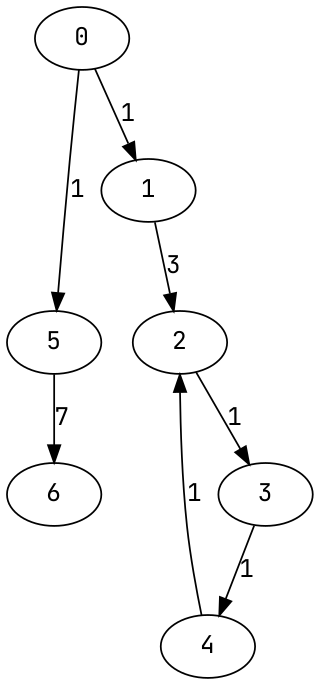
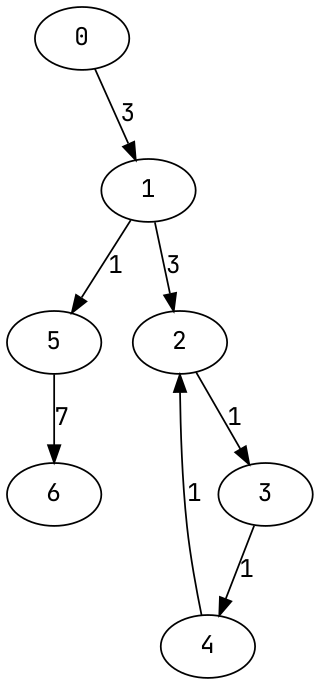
  digraph {
    fontname="JetBrains Mono"
    node [fontname="JetBrains Mono"]
    edge [fontname="JetBrains Mono"]
    n1 [label=6]
    n2 [label=5]
    n3 [label=4]
    n4 [label=2]
    n5 [label=3]
    n6 [label=1]
    n7 [label=0]
    n2 -> n1 [label=7]
    n3 -> n4 [label=1]
    n4 -> n5 [label=1]
    n5 -> n3 [label=1]
-   n7 -> n2 [label=1]
+   n6 -> n2 [label=1]
    n6 -> n4 [label=3]
-   n7 -> n6 [label=1]
+   n7 -> n6 [label=3]
  }
